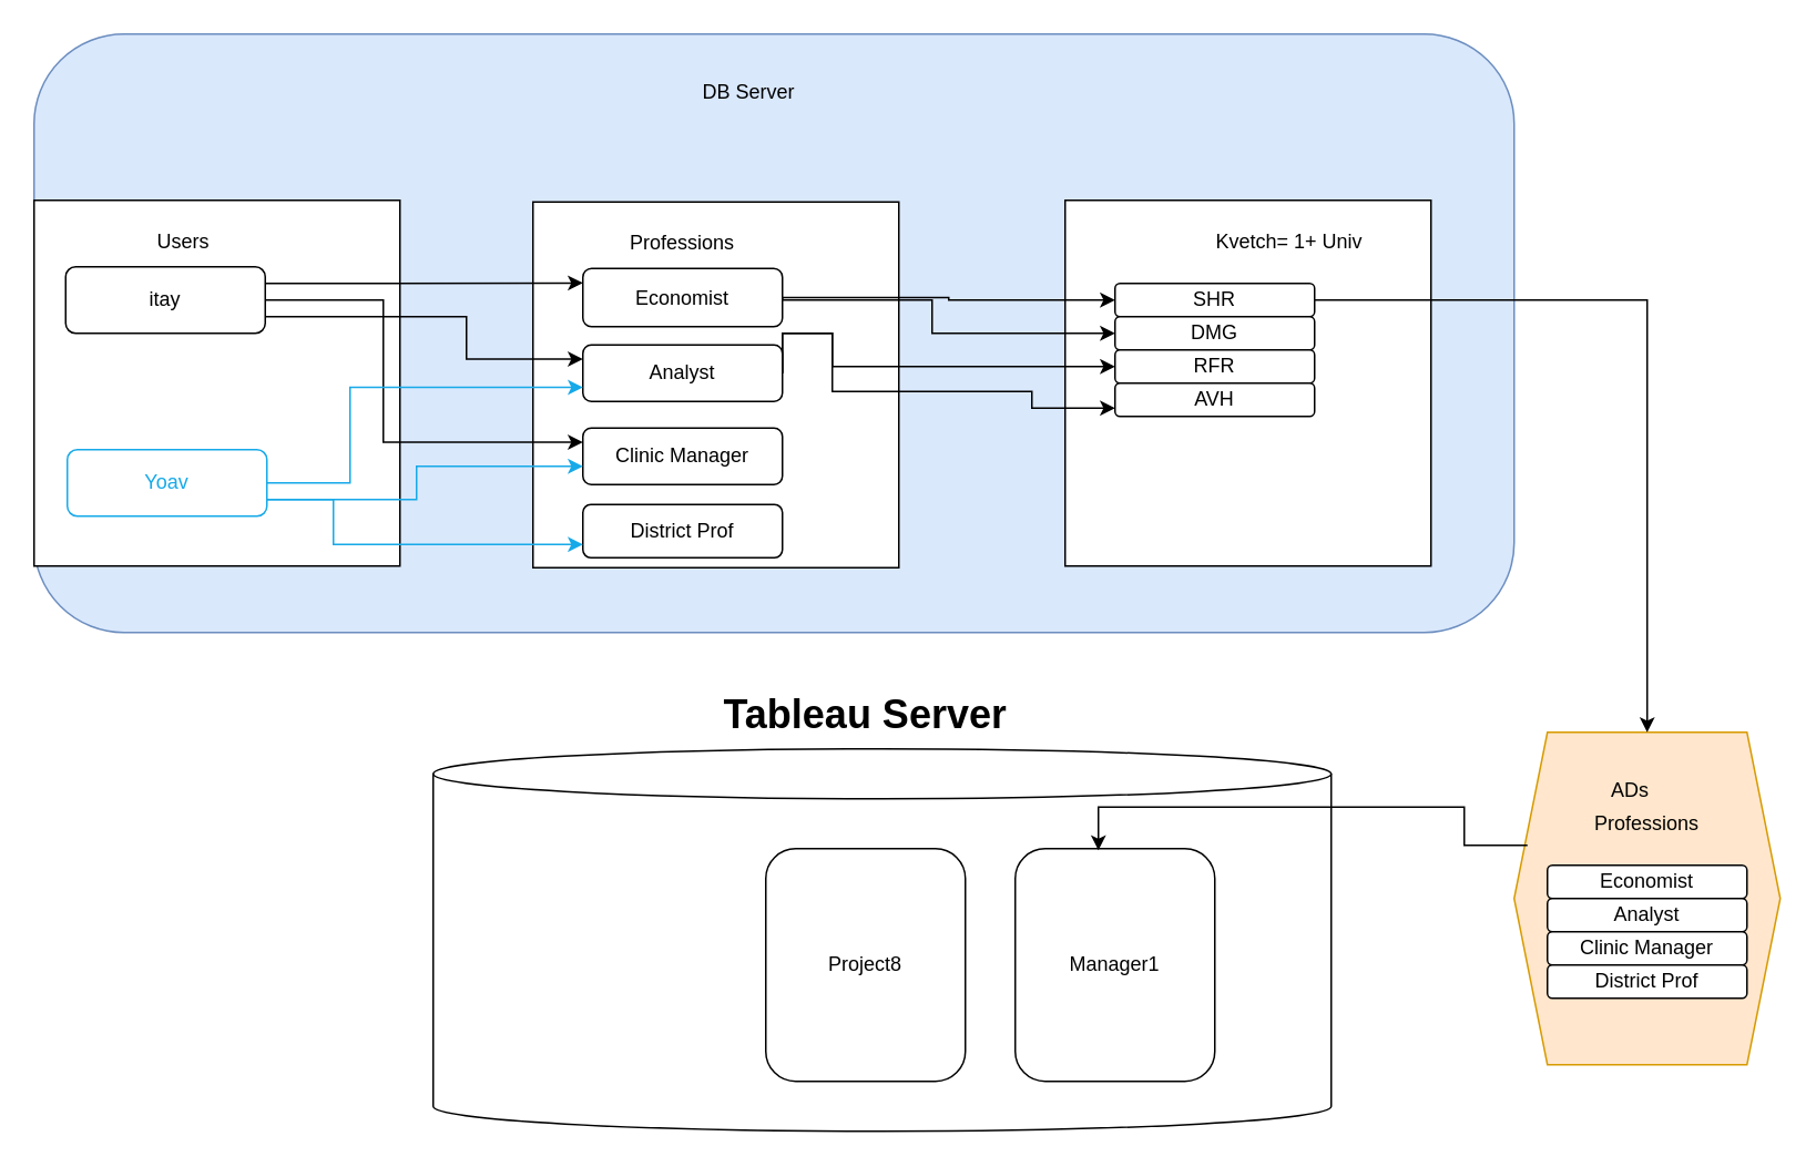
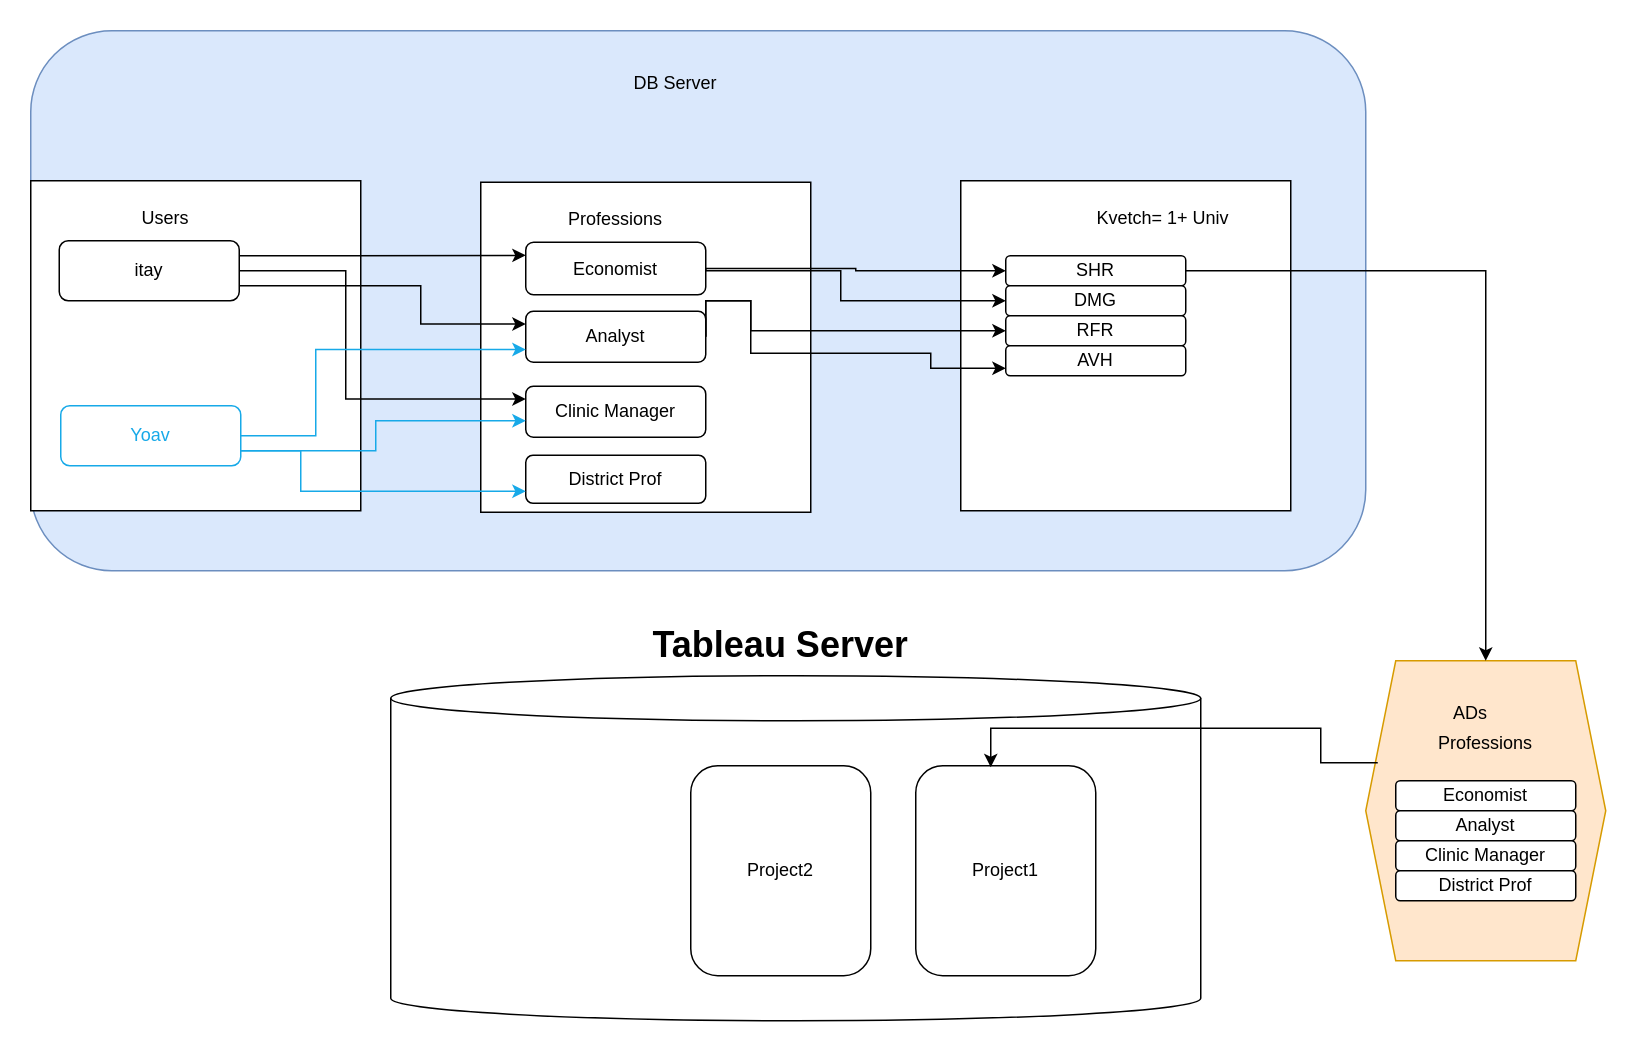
  <mxCell id="0" />
  <mxCell id="1" parent="0" />
  <mxCell id="2" value="" style="rounded=1;whiteSpace=wrap;html=1;fillColor=#dae8fc;strokeColor=#6c8ebf;" parent="1" vertex="1"><mxGeometry x="20" y="20" width="890" height="360" as="geometry" /></mxCell>
  <mxCell id="3" value="" style="group" parent="1" vertex="1" connectable="0"><mxGeometry x="20" y="120" width="220" height="220" as="geometry" /></mxCell>
  <mxCell id="4" value="" style="whiteSpace=wrap;html=1;aspect=fixed;" parent="3" vertex="1"><mxGeometry width="220" height="220" as="geometry" /></mxCell>
  <mxCell id="5" value="Users" style="text;html=1;strokeColor=none;fillColor=none;align=center;verticalAlign=middle;whiteSpace=wrap;rounded=0;" parent="3" vertex="1"><mxGeometry x="60" y="10" width="60" height="30" as="geometry" /></mxCell>
  <mxCell id="6" value="itay" style="rounded=1;whiteSpace=wrap;html=1;" parent="3" vertex="1"><mxGeometry x="19" y="40" width="120" height="40" as="geometry" /></mxCell>
  <mxCell id="7" value="&lt;font color=&quot;#17a9e8&quot;&gt;Yoav&lt;/font&gt;" style="rounded=1;whiteSpace=wrap;html=1;strokeColor=#17A9E8;" parent="3" vertex="1"><mxGeometry x="20" y="150" width="120" height="40" as="geometry" /></mxCell>
  <mxCell id="8" value="" style="group" parent="1" vertex="1" connectable="0"><mxGeometry x="320" y="121" width="220" height="220" as="geometry" /></mxCell>
  <mxCell id="9" value="" style="whiteSpace=wrap;html=1;aspect=fixed;" parent="8" vertex="1"><mxGeometry width="220" height="220" as="geometry" /></mxCell>
  <mxCell id="10" value="Professions" style="text;html=1;strokeColor=none;fillColor=none;align=center;verticalAlign=middle;whiteSpace=wrap;rounded=0;" parent="8" vertex="1"><mxGeometry x="60" y="10" width="60" height="30" as="geometry" /></mxCell>
  <mxCell id="11" value="Economist" style="rounded=1;whiteSpace=wrap;html=1;" parent="8" vertex="1"><mxGeometry x="30" y="40" width="120" height="35" as="geometry" /></mxCell>
  <mxCell id="12" value="Analyst" style="rounded=1;whiteSpace=wrap;html=1;" parent="8" vertex="1"><mxGeometry x="30" y="86" width="120" height="34" as="geometry" /></mxCell>
  <mxCell id="13" value="Clinic Manager" style="rounded=1;whiteSpace=wrap;html=1;" parent="8" vertex="1"><mxGeometry x="30" y="136" width="120" height="34" as="geometry" /></mxCell>
  <mxCell id="14" value="District Prof" style="rounded=1;whiteSpace=wrap;html=1;" parent="8" vertex="1"><mxGeometry x="30" y="182" width="120" height="32" as="geometry" /></mxCell>
  <mxCell id="15" value="" style="group" parent="1" vertex="1" connectable="0"><mxGeometry x="640" y="120" width="220" height="220" as="geometry" /></mxCell>
  <mxCell id="16" value="" style="whiteSpace=wrap;html=1;aspect=fixed;" parent="15" vertex="1"><mxGeometry width="220" height="220" as="geometry" /></mxCell>
  <mxCell id="17" value="Kvetch= 1+ Univ" style="text;html=1;strokeColor=none;fillColor=none;align=center;verticalAlign=middle;whiteSpace=wrap;rounded=0;" parent="15" vertex="1"><mxGeometry x="75" y="10" width="120" height="30" as="geometry" /></mxCell>
  <mxCell id="18" value="SHR" style="rounded=1;whiteSpace=wrap;html=1;" parent="15" vertex="1"><mxGeometry x="30" y="50" width="120" height="20" as="geometry" /></mxCell>
  <mxCell id="19" value="DMG" style="rounded=1;whiteSpace=wrap;html=1;" parent="15" vertex="1"><mxGeometry x="30" y="70" width="120" height="20" as="geometry" /></mxCell>
  <mxCell id="20" value="RFR" style="rounded=1;whiteSpace=wrap;html=1;" parent="15" vertex="1"><mxGeometry x="30" y="90" width="120" height="20" as="geometry" /></mxCell>
  <mxCell id="21" value="AVH" style="rounded=1;whiteSpace=wrap;html=1;" parent="15" vertex="1"><mxGeometry x="30" y="110" width="120" height="20" as="geometry" /></mxCell>
  <mxCell id="22" value="" style="shape=hexagon;perimeter=hexagonPerimeter2;whiteSpace=wrap;html=1;fixedSize=1;fillColor=#ffe6cc;strokeColor=#d79b00;" parent="1" vertex="1"><mxGeometry x="910" y="440" width="160" height="200" as="geometry" /></mxCell>
  <mxCell id="23" value="ADs" style="text;html=1;strokeColor=none;fillColor=none;align=center;verticalAlign=middle;whiteSpace=wrap;rounded=0;" parent="1" vertex="1"><mxGeometry x="950" y="460" width="60" height="30" as="geometry" /></mxCell>
  <mxCell id="24" style="edgeStyle=orthogonalEdgeStyle;rounded=0;orthogonalLoop=1;jettySize=auto;html=1;" parent="1" source="11" target="18" edge="1"><mxGeometry relative="1" as="geometry" /></mxCell>
  <mxCell id="25" style="edgeStyle=orthogonalEdgeStyle;rounded=0;orthogonalLoop=1;jettySize=auto;html=1;exitX=1;exitY=0.5;exitDx=0;exitDy=0;entryX=0;entryY=0.5;entryDx=0;entryDy=0;" parent="1" source="11" target="19" edge="1"><mxGeometry relative="1" as="geometry"><mxPoint x="480" y="190" as="sourcePoint" /><mxPoint x="680" y="190" as="targetPoint" /><Array as="points"><mxPoint x="560" y="180" /><mxPoint x="560" y="200" /></Array></mxGeometry></mxCell>
  <mxCell id="26" style="edgeStyle=orthogonalEdgeStyle;rounded=0;orthogonalLoop=1;jettySize=auto;html=1;exitX=1;exitY=0.5;exitDx=0;exitDy=0;" parent="1" source="12" edge="1"><mxGeometry relative="1" as="geometry"><mxPoint x="670" y="220" as="targetPoint" /><Array as="points"><mxPoint x="500" y="200" /><mxPoint x="500" y="220" /></Array></mxGeometry></mxCell>
  <mxCell id="27" style="edgeStyle=orthogonalEdgeStyle;rounded=0;orthogonalLoop=1;jettySize=auto;html=1;entryX=0;entryY=0.75;entryDx=0;entryDy=0;exitX=1;exitY=0.5;exitDx=0;exitDy=0;" parent="1" source="12" target="21" edge="1"><mxGeometry relative="1" as="geometry"><Array as="points"><mxPoint x="500" y="200" /><mxPoint x="500" y="235" /><mxPoint x="620" y="235" /><mxPoint x="620" y="245" /></Array></mxGeometry></mxCell>
  <mxCell id="28" value="" style="shape=cylinder3;whiteSpace=wrap;html=1;boundedLbl=1;backgroundOutline=1;size=15;" parent="1" vertex="1"><mxGeometry x="260" y="450" width="540" height="230" as="geometry" /></mxCell>
  <mxCell id="29" value="&lt;h1&gt;Tableau Server&lt;/h1&gt;" style="text;html=1;strokeColor=none;fillColor=none;spacing=5;spacingTop=-20;whiteSpace=wrap;overflow=hidden;rounded=0;" parent="1" vertex="1"><mxGeometry x="430" y="410" width="190" height="50" as="geometry" /></mxCell>
- <mxCell id="30" value="Manager1" style="rounded=1;whiteSpace=wrap;html=1;" parent="1" vertex="1"><mxGeometry x="610" y="510" width="120" height="140" as="geometry" /></mxCell>
+ <mxCell id="30" value="Project1" style="rounded=1;whiteSpace=wrap;html=1;" parent="1" vertex="1"><mxGeometry x="610" y="510" width="120" height="140" as="geometry" /></mxCell>
  <mxCell id="31" style="edgeStyle=orthogonalEdgeStyle;rounded=0;orthogonalLoop=1;jettySize=auto;html=1;" parent="1" source="18" target="22" edge="1"><mxGeometry relative="1" as="geometry" /></mxCell>
- <mxCell id="32" value="Project8" style="rounded=1;whiteSpace=wrap;html=1;" parent="1" vertex="1"><mxGeometry x="460" y="510" width="120" height="140" as="geometry" /></mxCell>
+ <mxCell id="32" value="Project2" style="rounded=1;whiteSpace=wrap;html=1;" parent="1" vertex="1"><mxGeometry x="460" y="510" width="120" height="140" as="geometry" /></mxCell>
  <mxCell id="33" value="DB Server" style="text;html=1;strokeColor=none;fillColor=none;align=center;verticalAlign=middle;whiteSpace=wrap;rounded=0;" parent="1" vertex="1"><mxGeometry x="390" y="40" width="120" height="30" as="geometry" /></mxCell>
  <mxCell id="34" value="Professions" style="text;html=1;strokeColor=none;fillColor=none;align=center;verticalAlign=middle;whiteSpace=wrap;rounded=0;" parent="1" vertex="1"><mxGeometry x="960" y="480" width="60" height="30" as="geometry" /></mxCell>
  <mxCell id="35" value="Economist" style="rounded=1;whiteSpace=wrap;html=1;" parent="1" vertex="1"><mxGeometry x="930" y="520" width="120" height="20" as="geometry" /></mxCell>
  <mxCell id="36" value="Analyst" style="rounded=1;whiteSpace=wrap;html=1;" parent="1" vertex="1"><mxGeometry x="930" y="540" width="120" height="20" as="geometry" /></mxCell>
  <mxCell id="37" value="Clinic Manager" style="rounded=1;whiteSpace=wrap;html=1;" parent="1" vertex="1"><mxGeometry x="930" y="560" width="120" height="20" as="geometry" /></mxCell>
  <mxCell id="38" value="District Prof" style="rounded=1;whiteSpace=wrap;html=1;" parent="1" vertex="1"><mxGeometry x="930" y="580" width="120" height="20" as="geometry" /></mxCell>
  <mxCell id="39" style="edgeStyle=orthogonalEdgeStyle;rounded=0;orthogonalLoop=1;jettySize=auto;html=1;exitX=0.05;exitY=0.34;exitDx=0;exitDy=0;exitPerimeter=0;" parent="1" source="22" edge="1"><mxGeometry relative="1" as="geometry"><mxPoint x="970" y="505" as="sourcePoint" /><mxPoint x="660" y="511" as="targetPoint" /><Array as="points"><mxPoint x="880" y="508" /><mxPoint x="880" y="485" /><mxPoint x="660" y="485" /></Array></mxGeometry></mxCell>
  <mxCell id="40" style="edgeStyle=orthogonalEdgeStyle;rounded=0;orthogonalLoop=1;jettySize=auto;html=1;exitX=1;exitY=0.75;exitDx=0;exitDy=0;entryX=0;entryY=0.25;entryDx=0;entryDy=0;" parent="1" source="6" target="12" edge="1"><mxGeometry relative="1" as="geometry"><mxPoint x="330" y="220" as="targetPoint" /><Array as="points"><mxPoint x="280" y="190" /><mxPoint x="280" y="216" /></Array></mxGeometry></mxCell>
  <mxCell id="41" style="edgeStyle=orthogonalEdgeStyle;rounded=0;orthogonalLoop=1;jettySize=auto;html=1;exitX=1;exitY=0.25;exitDx=0;exitDy=0;entryX=0;entryY=0.25;entryDx=0;entryDy=0;" parent="1" source="6" target="11" edge="1"><mxGeometry relative="1" as="geometry"><mxPoint x="320" y="181" as="targetPoint" /><Array as="points"><mxPoint x="230" y="170" /><mxPoint x="230" y="170" /></Array></mxGeometry></mxCell>
  <mxCell id="42" style="edgeStyle=orthogonalEdgeStyle;rounded=0;orthogonalLoop=1;jettySize=auto;html=1;exitX=1;exitY=0.5;exitDx=0;exitDy=0;strokeColor=#17A9E8;" parent="1" edge="1"><mxGeometry relative="1" as="geometry"><mxPoint x="160" y="300" as="sourcePoint" /><mxPoint x="350" y="280" as="targetPoint" /><Array as="points"><mxPoint x="250" y="300" /><mxPoint x="250" y="280" /></Array></mxGeometry></mxCell>
  <mxCell id="43" style="edgeStyle=orthogonalEdgeStyle;rounded=0;orthogonalLoop=1;jettySize=auto;html=1;entryX=0;entryY=0.75;entryDx=0;entryDy=0;exitX=1;exitY=0.75;exitDx=0;exitDy=0;strokeColor=#17A9E8;" parent="1" source="7" target="14" edge="1"><mxGeometry relative="1" as="geometry"><Array as="points"><mxPoint x="200" y="300" /><mxPoint x="200" y="327" /></Array></mxGeometry></mxCell>
  <mxCell id="44" style="edgeStyle=orthogonalEdgeStyle;rounded=0;orthogonalLoop=1;jettySize=auto;html=1;entryX=0;entryY=0.25;entryDx=0;entryDy=0;" parent="1" source="6" target="13" edge="1"><mxGeometry relative="1" as="geometry"><Array as="points"><mxPoint x="230" y="180" /><mxPoint x="230" y="266" /></Array></mxGeometry></mxCell>
  <mxCell id="45" style="edgeStyle=orthogonalEdgeStyle;rounded=0;orthogonalLoop=1;jettySize=auto;html=1;entryX=0;entryY=0.75;entryDx=0;entryDy=0;strokeColor=#17A9E8;" parent="1" source="7" target="12" edge="1"><mxGeometry relative="1" as="geometry"><Array as="points"><mxPoint x="210" y="290" /><mxPoint x="210" y="233" /></Array></mxGeometry></mxCell>
